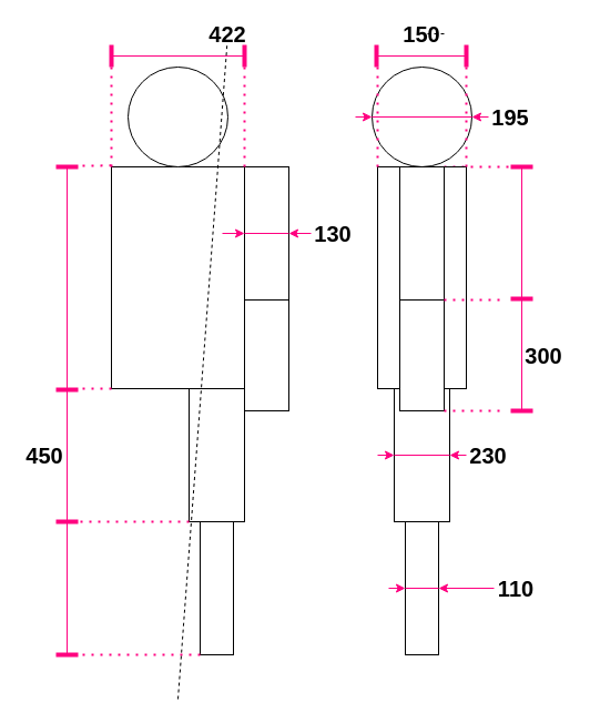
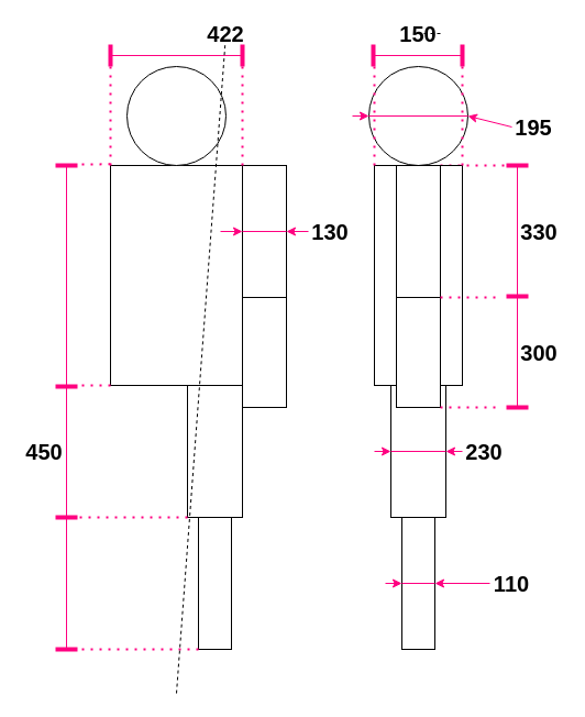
  <mxCell id="0" />
  <mxCell id="1" parent="0" />
  <mxCell id="2" value="" style="rounded=0;whiteSpace=wrap;html=1;" parent="1" vertex="1"><mxGeometry x="100" y="150" width="120" height="200" as="geometry" /></mxCell>
  <mxCell id="3" value="" style="rounded=0;whiteSpace=wrap;html=1;" parent="1" vertex="1"><mxGeometry x="220" y="150" width="40" height="120" as="geometry" /></mxCell>
  <mxCell id="4" value="" style="rounded=0;whiteSpace=wrap;html=1;" parent="1" vertex="1"><mxGeometry x="220" y="270" width="40" height="100" as="geometry" /></mxCell>
  <mxCell id="5" value="" style="rounded=0;whiteSpace=wrap;html=1;" parent="1" vertex="1"><mxGeometry x="170" y="350" width="50" height="120" as="geometry" /></mxCell>
  <mxCell id="6" value="" style="rounded=0;whiteSpace=wrap;html=1;" parent="1" vertex="1"><mxGeometry x="180" y="470" width="30" height="120" as="geometry" /></mxCell>
  <mxCell id="7" value="" style="ellipse;whiteSpace=wrap;html=1;" parent="1" vertex="1"><mxGeometry x="115" y="60" width="90" height="90" as="geometry" /></mxCell>
  <mxCell id="8" value="" style="ellipse;whiteSpace=wrap;html=1;" parent="1" vertex="1"><mxGeometry x="335" y="60" width="90" height="90" as="geometry" /></mxCell>
  <mxCell id="9" value="" style="endArrow=none;dashed=1;html=1;dashPattern=1 3;strokeWidth=2;strokeColor=#FF0080;exitX=0.75;exitY=0;exitDx=0;exitDy=0;" parent="1" source="10" edge="1"><mxGeometry width="50" height="50" relative="1" as="geometry"><mxPoint x="260" y="150" as="sourcePoint" /><mxPoint x="470" y="150" as="targetPoint" /></mxGeometry></mxCell>
  <mxCell id="10" value="" style="rounded=0;whiteSpace=wrap;html=1;" parent="1" vertex="1"><mxGeometry x="340" y="150" width="80" height="200" as="geometry" /></mxCell>
  <mxCell id="11" value="" style="rounded=0;whiteSpace=wrap;html=1;" parent="1" vertex="1"><mxGeometry x="360" y="150" width="40" height="120" as="geometry" /></mxCell>
  <mxCell id="12" value="" style="rounded=0;whiteSpace=wrap;html=1;" parent="1" vertex="1"><mxGeometry x="355" y="350" width="50" height="120" as="geometry" /></mxCell>
  <mxCell id="13" value="" style="rounded=0;whiteSpace=wrap;html=1;" parent="1" vertex="1"><mxGeometry x="365" y="470" width="30" height="120" as="geometry" /></mxCell>
  <mxCell id="14" value="" style="rounded=0;whiteSpace=wrap;html=1;" parent="1" vertex="1"><mxGeometry x="360" y="270" width="40" height="100" as="geometry" /></mxCell>
  <mxCell id="15" value="" style="endArrow=none;dashed=1;html=1;dashPattern=1 3;strokeWidth=2;strokeColor=#FF0080;entryX=1;entryY=1;entryDx=0;entryDy=0;" parent="1" target="14" edge="1"><mxGeometry width="50" height="50" relative="1" as="geometry"><mxPoint x="450" y="370" as="sourcePoint" /><mxPoint x="400" y="370" as="targetPoint" /></mxGeometry></mxCell>
  <mxCell id="16" value="" style="endArrow=none;html=1;strokeColor=#FF0080;strokeWidth=4;" parent="1" edge="1"><mxGeometry width="50" height="50" relative="1" as="geometry"><mxPoint x="50" y="351" as="sourcePoint" /><mxPoint x="70" y="351" as="targetPoint" /></mxGeometry></mxCell>
  <mxCell id="17" value="" style="endArrow=none;html=1;strokeColor=#FF0080;strokeWidth=4;" parent="1" edge="1"><mxGeometry width="50" height="50" relative="1" as="geometry"><mxPoint x="50" y="150" as="sourcePoint" /><mxPoint x="70" y="150" as="targetPoint" /></mxGeometry></mxCell>
  <mxCell id="18" value="" style="endArrow=none;html=1;strokeColor=#FF0080;strokeWidth=1;exitX=0;exitY=0.5;exitDx=0;exitDy=0;entryX=1;entryY=0.5;entryDx=0;entryDy=0;" parent="1" source="8" target="8" edge="1"><mxGeometry width="50" height="50" relative="1" as="geometry"><mxPoint x="440" y="60" as="sourcePoint" /><mxPoint x="520" y="60" as="targetPoint" /></mxGeometry></mxCell>
  <mxCell id="19" value="" style="endArrow=none;html=1;strokeColor=#FF0080;strokeWidth=1;" parent="1" edge="1"><mxGeometry width="50" height="50" relative="1" as="geometry"><mxPoint x="60" y="151.18" as="sourcePoint" /><mxPoint x="60" y="590" as="targetPoint" /></mxGeometry></mxCell>
  <mxCell id="20" value="" style="endArrow=classic;html=1;strokeColor=#FF0080;strokeWidth=1;entryX=1;entryY=0.5;entryDx=0;entryDy=0;exitX=0;exitY=0.5;exitDx=0;exitDy=0;" parent="1" source="22" target="8" edge="1"><mxGeometry width="50" height="50" relative="1" as="geometry"><mxPoint x="440" as="sourcePoint" y="110" /><mxPoint x="520" y="90" as="targetPoint" /></mxGeometry></mxCell>
  <mxCell id="21" value="" style="endArrow=classic;html=1;strokeColor=#FF0080;strokeWidth=1;entryX=0;entryY=0.5;entryDx=0;entryDy=0;" parent="1" target="8" edge="1"><mxGeometry width="50" height="50" relative="1" as="geometry"><mxPoint x="320" y="105" as="sourcePoint" /><mxPoint x="330" as="targetPoint" y="110" /></mxGeometry></mxCell>
- <mxCell id="22" value="195" style="text;html=1;strokeColor=none;fillColor=none;align=center;verticalAlign=middle;whiteSpace=wrap;rounded=0;fontSize=20;fontStyle=1" parent="1" vertex="1"><mxGeometry x="440" y="95" width="40" height="20" as="geometry" /></mxCell>
+ <mxCell id="22" value="195" style="text;html=1;strokeColor=none;fillColor=none;align=center;verticalAlign=middle;whiteSpace=wrap;rounded=0;fontSize=20;fontStyle=1" parent="1" vertex="1"><mxGeometry x="465" y="105" width="40" height="20" as="geometry" /></mxCell>
  <mxCell id="23" value="" style="endArrow=none;html=1;strokeColor=#FF0080;strokeWidth=4;" parent="1" edge="1"><mxGeometry width="50" height="50" relative="1" as="geometry"><mxPoint x="460" y="370" as="sourcePoint" /><mxPoint x="480" y="370" as="targetPoint" /></mxGeometry></mxCell>
  <mxCell id="24" value="" style="endArrow=none;html=1;strokeColor=#FF0080;strokeWidth=4;" parent="1" edge="1"><mxGeometry width="50" height="50" relative="1" as="geometry"><mxPoint x="460" y="150" as="sourcePoint" /><mxPoint x="480" y="150" as="targetPoint" /></mxGeometry></mxCell>
  <mxCell id="25" value="" style="endArrow=none;html=1;strokeColor=#FF0080;strokeWidth=1;" parent="1" edge="1"><mxGeometry width="50" height="50" relative="1" as="geometry"><mxPoint x="470" y="151.18" as="sourcePoint" /><mxPoint x="470" y="370" as="targetPoint" /></mxGeometry></mxCell>
  <mxCell id="26" value="" style="endArrow=none;html=1;strokeColor=#FF0080;strokeWidth=4;" parent="1" edge="1"><mxGeometry width="50" height="50" relative="1" as="geometry"><mxPoint x="460" y="269" as="sourcePoint" /><mxPoint x="480" y="269" as="targetPoint" /></mxGeometry></mxCell>
  <mxCell id="27" value="300" style="text;html=1;strokeColor=none;fillColor=none;align=center;verticalAlign=middle;whiteSpace=wrap;rounded=0;fontSize=20;fontStyle=1" parent="1" vertex="1"><mxGeometry x="470" y="310" width="40" height="20" as="geometry" /></mxCell>
+ <mxCell id="28" value="330" style="text;html=1;strokeColor=none;fillColor=none;align=center;verticalAlign=middle;whiteSpace=wrap;rounded=0;fontSize=20;fontStyle=1" parent="1" vertex="1"><mxGeometry x="470" y="200" width="40" height="20" as="geometry" /></mxCell>
  <mxCell id="29" value="" style="endArrow=none;dashed=1;html=1;dashPattern=1 3;strokeWidth=2;fontSize=20;strokeColor=#FF0080;entryX=1;entryY=0;entryDx=0;entryDy=0;" parent="1" target="14" edge="1"><mxGeometry width="50" height="50" relative="1" as="geometry"><mxPoint x="450" y="270" as="sourcePoint" /><mxPoint x="390" y="280" as="targetPoint" /></mxGeometry></mxCell>
  <mxCell id="30" value="" style="endArrow=none;html=1;strokeColor=#FF0080;strokeWidth=4;" parent="1" edge="1"><mxGeometry width="50" height="50" relative="1" as="geometry"><mxPoint x="100" y="60" as="sourcePoint" /><mxPoint x="100" y="40" as="targetPoint" /><Array as="points"><mxPoint x="100" y="60" /></Array></mxGeometry></mxCell>
  <mxCell id="31" value="" style="endArrow=none;html=1;strokeColor=#FF0080;strokeWidth=1;fontSize=20;" parent="1" edge="1"><mxGeometry width="50" height="50" relative="1" as="geometry"><mxPoint x="100" y="50" as="sourcePoint" /><mxPoint x="220" y="50" as="targetPoint" /></mxGeometry></mxCell>
  <mxCell id="32" value="" style="endArrow=none;html=1;strokeColor=#FF0080;strokeWidth=4;" parent="1" edge="1"><mxGeometry width="50" height="50" relative="1" as="geometry"><mxPoint x="220" y="60" as="sourcePoint" /><mxPoint x="220" y="40" as="targetPoint" /><Array as="points"><mxPoint x="220" y="60" /></Array></mxGeometry></mxCell>
  <mxCell id="33" value="" style="endArrow=none;dashed=1;html=1;dashPattern=1 3;strokeWidth=2;strokeColor=#FF0080;entryX=0;entryY=0;entryDx=0;entryDy=0;" parent="1" target="2" edge="1"><mxGeometry width="50" height="50" relative="1" as="geometry"><mxPoint x="100" y="60" as="sourcePoint" /><mxPoint x="40" y="60" as="targetPoint" /></mxGeometry></mxCell>
  <mxCell id="34" value="" style="endArrow=none;dashed=1;html=1;dashPattern=1 3;strokeWidth=2;strokeColor=#FF0080;entryX=0;entryY=0;entryDx=0;entryDy=0;" parent="1" edge="1"><mxGeometry width="50" height="50" relative="1" as="geometry"><mxPoint x="220" y="60" as="sourcePoint" /><mxPoint x="220" y="150" as="targetPoint" /></mxGeometry></mxCell>
  <mxCell id="35" value="" style="endArrow=none;html=1;strokeColor=#FF0080;strokeWidth=4;" parent="1" edge="1"><mxGeometry width="50" height="50" relative="1" as="geometry"><mxPoint x="50" y="470" as="sourcePoint" /><mxPoint x="70" y="470" as="targetPoint" /></mxGeometry></mxCell>
  <mxCell id="36" value="" style="endArrow=none;html=1;strokeColor=#FF0080;strokeWidth=4;" parent="1" edge="1"><mxGeometry width="50" height="50" relative="1" as="geometry"><mxPoint x="50" y="590" as="sourcePoint" /><mxPoint x="70" y="590" as="targetPoint" /></mxGeometry></mxCell>
  <mxCell id="37" value="450" style="text;html=1;strokeColor=none;fillColor=none;align=center;verticalAlign=middle;whiteSpace=wrap;rounded=0;fontSize=20;fontStyle=1" parent="1" vertex="1"><mxGeometry x="20" y="400" width="40" height="20" as="geometry" /></mxCell>
  <mxCell id="38" value="" style="endArrow=none;dashed=1;html=1;dashPattern=1 3;strokeWidth=2;strokeColor=#FF0080;" parent="1" edge="1"><mxGeometry width="50" height="50" relative="1" as="geometry"><mxPoint x="100" y="350" as="sourcePoint" /><mxPoint x="70" y="350" as="targetPoint" /></mxGeometry></mxCell>
  <mxCell id="39" value="" style="endArrow=none;dashed=1;html=1;dashPattern=1 3;strokeWidth=2;strokeColor=#FF0080;" parent="1" edge="1"><mxGeometry width="50" height="50" relative="1" as="geometry"><mxPoint x="100" y="148.82" as="sourcePoint" /><mxPoint x="70" y="149" as="targetPoint" /></mxGeometry></mxCell>
  <mxCell id="40" value="" style="endArrow=none;dashed=1;html=1;dashPattern=1 3;strokeWidth=2;strokeColor=#FF0080;exitX=0;exitY=1;exitDx=0;exitDy=0;" parent="1" source="6" edge="1"><mxGeometry width="50" height="50" relative="1" as="geometry"><mxPoint x="90" y="590" as="sourcePoint" /><mxPoint x="70" y="590" as="targetPoint" /></mxGeometry></mxCell>
  <mxCell id="41" value="" style="endArrow=none;dashed=1;html=1;dashPattern=1 3;strokeWidth=2;strokeColor=#FF0080;exitX=0;exitY=1;exitDx=0;exitDy=0;" parent="1" source="5" edge="1"><mxGeometry width="50" height="50" relative="1" as="geometry"><mxPoint x="120" y="370" as="sourcePoint" /><mxPoint x="70" y="470" as="targetPoint" /></mxGeometry></mxCell>
  <mxCell id="42" value="" style="endArrow=none;html=1;strokeColor=#FF0080;strokeWidth=1;exitX=0;exitY=0.5;exitDx=0;exitDy=0;entryX=1;entryY=0.5;entryDx=0;entryDy=0;" parent="1" source="13" target="13" edge="1"><mxGeometry width="50" height="50" relative="1" as="geometry"><mxPoint x="360" y="530" as="sourcePoint" /><mxPoint x="440" y="530" as="targetPoint" /></mxGeometry></mxCell>
  <mxCell id="43" value="" style="endArrow=classic;html=1;strokeColor=#FF0080;strokeWidth=1;entryX=1;entryY=0.5;entryDx=0;entryDy=0;exitX=0;exitY=0.5;exitDx=0;exitDy=0;" parent="1" source="45" target="13" edge="1"><mxGeometry width="50" height="50" relative="1" as="geometry"><mxPoint x="410" y="530" as="sourcePoint" /><mxPoint x="410" y="530" as="targetPoint" /></mxGeometry></mxCell>
  <mxCell id="44" value="" style="endArrow=classic;html=1;strokeColor=#FF0080;strokeWidth=1;entryX=0;entryY=0.5;entryDx=0;entryDy=0;" parent="1" target="13" edge="1"><mxGeometry width="50" height="50" relative="1" as="geometry"><mxPoint x="350" y="530" as="sourcePoint" /><mxPoint x="360" y="530" as="targetPoint" /></mxGeometry></mxCell>
  <mxCell id="45" value="110" style="text;html=1;strokeColor=none;fillColor=none;align=center;verticalAlign=middle;whiteSpace=wrap;rounded=0;fontSize=20;fontStyle=1" parent="1" vertex="1"><mxGeometry x="445" y="520" width="40" height="20" as="geometry" /></mxCell>
  <mxCell id="46" value="" style="endArrow=none;html=1;strokeColor=#FF0080;strokeWidth=1;exitX=0;exitY=0.5;exitDx=0;exitDy=0;entryX=1;entryY=0.5;entryDx=0;entryDy=0;" parent="1" source="12" target="12" edge="1"><mxGeometry width="50" height="50" relative="1" as="geometry"><mxPoint x="415" y="420" as="sourcePoint" /><mxPoint x="445" y="420" as="targetPoint" /></mxGeometry></mxCell>
  <mxCell id="47" value="" style="endArrow=classic;html=1;strokeColor=#FF0080;strokeWidth=1;entryX=1;entryY=0.5;entryDx=0;entryDy=0;" parent="1" target="12" edge="1"><mxGeometry width="50" height="50" relative="1" as="geometry"><mxPoint x="420" y="410" as="sourcePoint" /><mxPoint x="445" y="420" as="targetPoint" /></mxGeometry></mxCell>
  <mxCell id="48" value="" style="endArrow=classic;html=1;strokeColor=#FF0080;strokeWidth=1;entryX=0;entryY=0.5;entryDx=0;entryDy=0;" parent="1" target="12" edge="1"><mxGeometry width="50" height="50" relative="1" as="geometry"><mxPoint x="340" y="410" as="sourcePoint" /><mxPoint x="415" y="420" as="targetPoint" /></mxGeometry></mxCell>
  <mxCell id="49" value="230" style="text;html=1;strokeColor=none;fillColor=none;align=center;verticalAlign=middle;whiteSpace=wrap;rounded=0;fontSize=20;fontStyle=1" parent="1" vertex="1"><mxGeometry x="420" y="400" width="40" height="20" as="geometry" /></mxCell>
  <mxCell id="50" value="" style="endArrow=none;html=1;strokeColor=#FF0080;strokeWidth=1;exitX=0;exitY=0.5;exitDx=0;exitDy=0;entryX=1;entryY=0.5;entryDx=0;entryDy=0;" parent="1" source="3" target="3" edge="1"><mxGeometry width="50" height="50" relative="1" as="geometry"><mxPoint x="505" y="70" as="sourcePoint" /><mxPoint x="555" y="70" as="targetPoint" /></mxGeometry></mxCell>
  <mxCell id="51" value="" style="endArrow=classic;html=1;strokeColor=#FF0080;strokeWidth=1;entryX=1;entryY=0.5;entryDx=0;entryDy=0;" parent="1" target="3" edge="1"><mxGeometry width="50" height="50" relative="1" as="geometry"><mxPoint x="280" y="210" as="sourcePoint" /><mxPoint x="550" y="80" as="targetPoint" /></mxGeometry></mxCell>
  <mxCell id="52" value="" style="endArrow=classic;html=1;strokeColor=#FF0080;strokeWidth=1;entryX=0;entryY=0.5;entryDx=0;entryDy=0;" parent="1" target="3" edge="1"><mxGeometry width="50" height="50" relative="1" as="geometry"><mxPoint x="200" y="210" as="sourcePoint" /><mxPoint x="505" y="70" as="targetPoint" /></mxGeometry></mxCell>
  <mxCell id="53" value="130" style="text;html=1;strokeColor=none;fillColor=none;align=center;verticalAlign=middle;whiteSpace=wrap;rounded=0;fontSize=20;fontStyle=1" parent="1" vertex="1"><mxGeometry x="280" y="200" width="40" height="20" as="geometry" /></mxCell>
  <mxCell id="54" value="422" style="text;html=1;strokeColor=none;fillColor=none;align=center;verticalAlign=middle;whiteSpace=wrap;rounded=0;fontSize=20;fontStyle=1" parent="1" vertex="1"><mxGeometry x="185" y="20" width="40" height="20" as="geometry" /></mxCell>
  <mxCell id="55" value="" style="endArrow=none;html=1;dashed=1;" parent="1" target="54" edge="1"><mxGeometry width="50" height="50" relative="1" as="geometry"><mxPoint x="160" y="630" as="sourcePoint" /><mxPoint x="160" y="30" as="targetPoint" /></mxGeometry></mxCell>
  <mxCell id="56" value="" style="endArrow=none;html=1;dashed=1;" parent="1" source="60" edge="1"><mxGeometry width="50" height="50" relative="1" as="geometry"><mxPoint x="380" y="630" as="sourcePoint" /><mxPoint x="380" y="30" as="targetPoint" /></mxGeometry></mxCell>
  <mxCell id="57" value="" style="endArrow=none;html=1;strokeColor=#FF0080;strokeWidth=4;" parent="1" edge="1"><mxGeometry width="50" height="50" relative="1" as="geometry"><mxPoint x="339" y="60" as="sourcePoint" /><mxPoint x="339" y="40" as="targetPoint" /><Array as="points"><mxPoint x="339" y="60" /></Array></mxGeometry></mxCell>
  <mxCell id="58" value="" style="endArrow=none;html=1;strokeColor=#FF0080;strokeWidth=1;fontSize=20;" parent="1" edge="1"><mxGeometry width="50" height="50" relative="1" as="geometry"><mxPoint x="340" y="50" as="sourcePoint" /><mxPoint x="420" y="50" as="targetPoint" /></mxGeometry></mxCell>
  <mxCell id="59" value="" style="endArrow=none;html=1;strokeColor=#FF0080;strokeWidth=4;" parent="1" edge="1"><mxGeometry width="50" height="50" relative="1" as="geometry"><mxPoint x="420" y="60" as="sourcePoint" /><mxPoint x="420" y="40" as="targetPoint" /><Array as="points"><mxPoint x="420" y="60" /></Array></mxGeometry></mxCell>
  <mxCell id="60" value="150" style="text;html=1;strokeColor=none;fillColor=none;align=center;verticalAlign=middle;whiteSpace=wrap;rounded=0;fontSize=20;fontStyle=1" parent="1" vertex="1"><mxGeometry x="360" y="20" width="40" height="20" as="geometry" /></mxCell>
  <mxCell id="61" value="" style="endArrow=none;dashed=1;html=1;dashPattern=1 3;strokeWidth=2;strokeColor=#FF0080;entryX=1;entryY=0;entryDx=0;entryDy=0;" parent="1" target="10" edge="1"><mxGeometry width="50" height="50" relative="1" as="geometry"><mxPoint x="420" y="60" as="sourcePoint" /><mxPoint x="420" y="150" as="targetPoint" /></mxGeometry></mxCell>
  <mxCell id="62" value="" style="endArrow=none;dashed=1;html=1;dashPattern=1 3;strokeWidth=2;strokeColor=#FF0080;entryX=0;entryY=0;entryDx=0;entryDy=0;" parent="1" target="10" edge="1"><mxGeometry width="50" height="50" relative="1" as="geometry"><mxPoint x="340" y="60" as="sourcePoint" /><mxPoint x="299.71" y="150" as="targetPoint" /></mxGeometry></mxCell>
